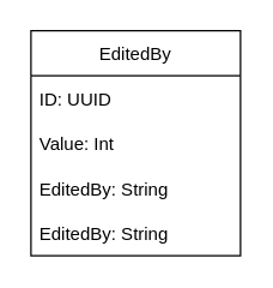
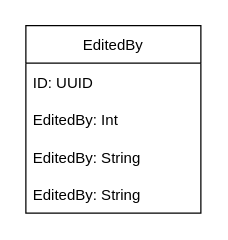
  <mxCell id="0" />
  <mxCell id="1" parent="0" />
  <mxCell id="2" value="EditedBy" style="swimlane;fontStyle=0;childLayout=stackLayout;horizontal=1;startSize=30;horizontalStack=0;resizeParent=1;resizeParentMax=0;resizeLast=0;collapsible=1;marginBottom=0;" vertex="1" parent="1"><mxGeometry x="20" y="20" width="140" height="150" as="geometry" /></mxCell>
  <mxCell id="3" value="ID: UUID" style="text;strokeColor=none;fillColor=none;align=left;verticalAlign=middle;spacingLeft=4;spacingRight=4;overflow=hidden;points=[[0,0.5],[1,0.5]];portConstraint=eastwest;rotatable=0;" vertex="1" parent="2"><mxGeometry y="30" width="140" height="30" as="geometry" /></mxCell>
- <mxCell id="4" value="Value: Int" style="text;strokeColor=none;fillColor=none;align=left;verticalAlign=middle;spacingLeft=4;spacingRight=4;overflow=hidden;points=[[0,0.5],[1,0.5]];portConstraint=eastwest;rotatable=0;" vertex="1" parent="2"><mxGeometry y="60" width="140" height="30" as="geometry" /></mxCell>
+ <mxCell id="4" value="EditedBy: Int" style="text;strokeColor=none;fillColor=none;align=left;verticalAlign=middle;spacingLeft=4;spacingRight=4;overflow=hidden;points=[[0,0.5],[1,0.5]];portConstraint=eastwest;rotatable=0;" vertex="1" parent="2"><mxGeometry y="60" width="140" height="30" as="geometry" /></mxCell>
  <mxCell id="5" value="EditedBy: String" style="text;strokeColor=none;fillColor=none;align=left;verticalAlign=middle;spacingLeft=4;spacingRight=4;overflow=hidden;points=[[0,0.5],[1,0.5]];portConstraint=eastwest;rotatable=0;" vertex="1" parent="2"><mxGeometry y="90" width="140" height="30" as="geometry" /></mxCell>
  <mxCell id="6" value="EditedBy: String" style="text;strokeColor=none;fillColor=none;align=left;verticalAlign=middle;spacingLeft=4;spacingRight=4;overflow=hidden;points=[[0,0.5],[1,0.5]];portConstraint=eastwest;rotatable=0;" vertex="1" parent="2"><mxGeometry y="120" width="140" height="30" as="geometry" /></mxCell>
